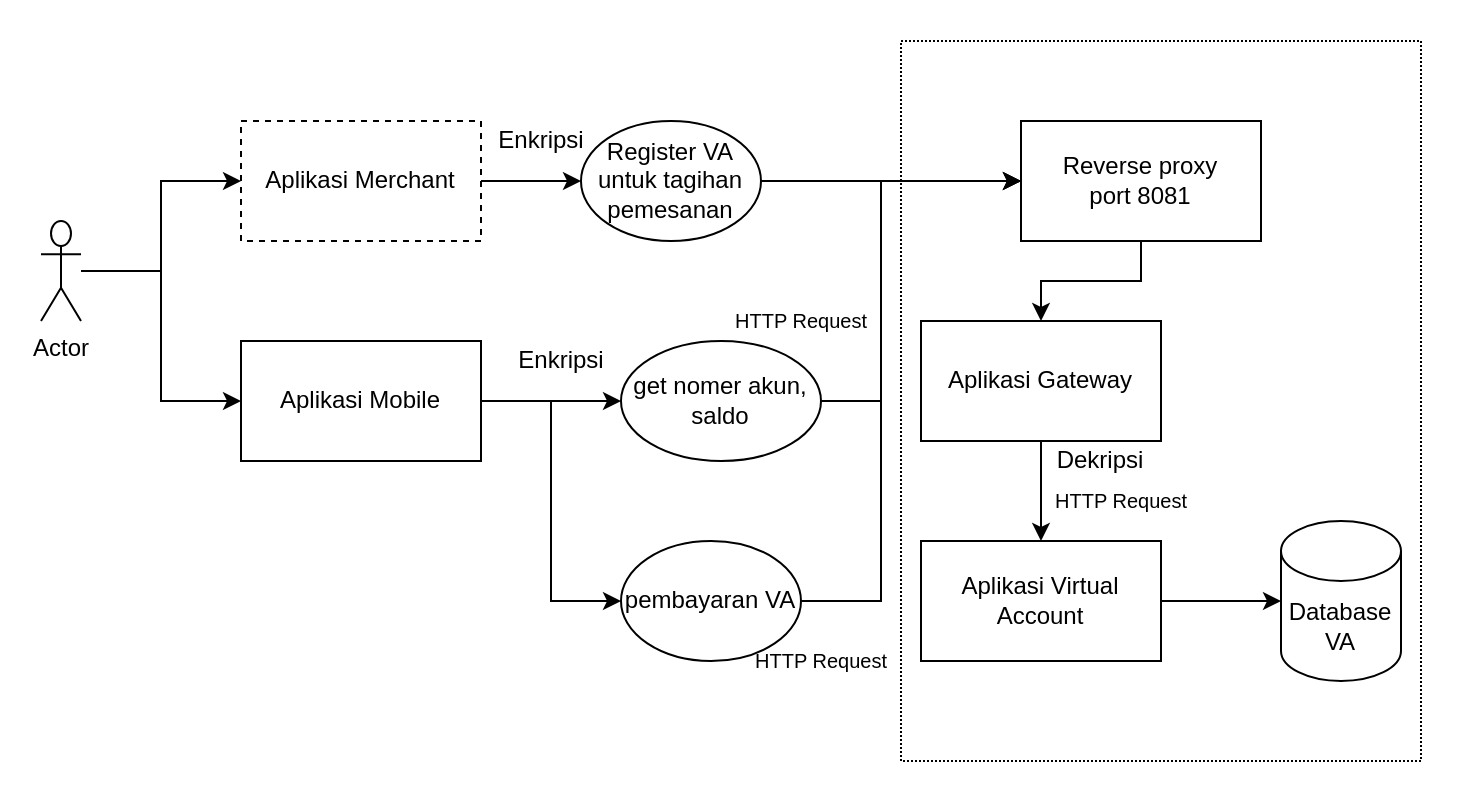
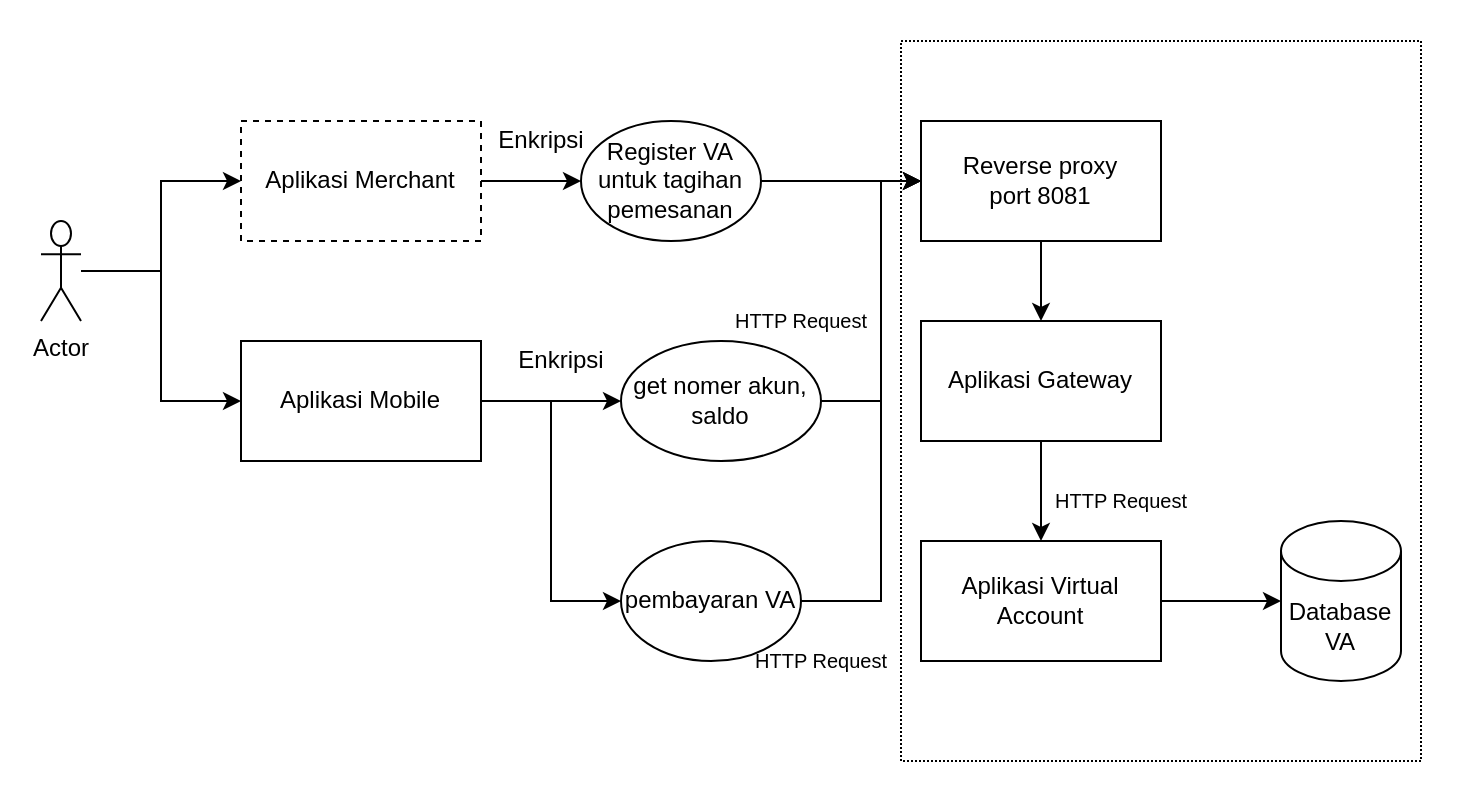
  <mxCell id="0" />
  <mxCell id="1" parent="0" />
  <mxCell id="2" value="" style="rounded=0;whiteSpace=wrap;html=1;dashed=1;dashPattern=1 1;" vertex="1" parent="1"><mxGeometry x="450" y="20" width="260" height="360" as="geometry" /></mxCell>
  <mxCell id="3" style="edgeStyle=orthogonalEdgeStyle;rounded=0;orthogonalLoop=1;jettySize=auto;html=1;entryX=0;entryY=0.5;entryDx=0;entryDy=0;" edge="1" parent="1" source="5" target="6"><mxGeometry relative="1" as="geometry" /></mxCell>
  <mxCell id="4" style="edgeStyle=orthogonalEdgeStyle;rounded=0;orthogonalLoop=1;jettySize=auto;html=1;entryX=0;entryY=0.5;entryDx=0;entryDy=0;" edge="1" parent="1" source="5" target="9"><mxGeometry relative="1" as="geometry" /></mxCell>
  <mxCell id="5" value="Actor" style="shape=umlActor;verticalLabelPosition=bottom;verticalAlign=top;html=1;outlineConnect=0;" vertex="1" parent="1"><mxGeometry x="20" y="110" width="20" height="50" as="geometry" /></mxCell>
  <mxCell id="6" value="Aplikasi Merchant" style="rounded=0;whiteSpace=wrap;html=1;dashed=1;" vertex="1" parent="1"><mxGeometry x="120" y="60" width="120" height="60" as="geometry" /></mxCell>
  <mxCell id="7" style="edgeStyle=orthogonalEdgeStyle;rounded=0;orthogonalLoop=1;jettySize=auto;html=1;entryX=0;entryY=0.5;entryDx=0;entryDy=0;" edge="1" parent="1" source="9" target="13"><mxGeometry relative="1" as="geometry" /></mxCell>
  <mxCell id="8" style="edgeStyle=orthogonalEdgeStyle;rounded=0;orthogonalLoop=1;jettySize=auto;html=1;entryX=0;entryY=0.5;entryDx=0;entryDy=0;" edge="1" parent="1" source="9" target="15"><mxGeometry relative="1" as="geometry" /></mxCell>
  <mxCell id="9" value="Aplikasi Mobile" style="rounded=0;whiteSpace=wrap;html=1;" vertex="1" parent="1"><mxGeometry x="120" y="170" width="120" height="60" as="geometry" /></mxCell>
  <mxCell id="10" style="edgeStyle=orthogonalEdgeStyle;rounded=0;orthogonalLoop=1;jettySize=auto;html=1;entryX=0;entryY=0.5;entryDx=0;entryDy=0;" edge="1" parent="1" source="11" target="17"><mxGeometry relative="1" as="geometry" /></mxCell>
  <mxCell id="11" value="&lt;span&gt;Register VA untuk tagihan pemesanan&lt;/span&gt;" style="ellipse;whiteSpace=wrap;html=1;" vertex="1" parent="1"><mxGeometry x="290" y="60" width="90" height="60" as="geometry" /></mxCell>
  <mxCell id="12" style="edgeStyle=orthogonalEdgeStyle;rounded=0;orthogonalLoop=1;jettySize=auto;html=1;entryX=0;entryY=0.5;entryDx=0;entryDy=0;" edge="1" parent="1" source="13" target="17"><mxGeometry relative="1" as="geometry"><Array as="points"><mxPoint x="440" y="200" /><mxPoint x="440" y="90" /></Array></mxGeometry></mxCell>
  <mxCell id="13" value="&lt;span&gt;get nomer akun, saldo&lt;/span&gt;" style="ellipse;whiteSpace=wrap;html=1;" vertex="1" parent="1"><mxGeometry x="310" y="170" width="100" height="60" as="geometry" /></mxCell>
  <mxCell id="14" style="edgeStyle=orthogonalEdgeStyle;rounded=0;orthogonalLoop=1;jettySize=auto;html=1;entryX=0;entryY=0.5;entryDx=0;entryDy=0;" edge="1" parent="1" source="15" target="17"><mxGeometry relative="1" as="geometry"><Array as="points"><mxPoint x="440" y="300" /><mxPoint x="440" y="90" /></Array></mxGeometry></mxCell>
  <mxCell id="15" value="pembayaran VA" style="ellipse;whiteSpace=wrap;html=1;" vertex="1" parent="1"><mxGeometry x="310" y="270" width="90" height="60" as="geometry" /></mxCell>
  <mxCell id="16" style="edgeStyle=orthogonalEdgeStyle;rounded=0;orthogonalLoop=1;jettySize=auto;html=1;entryX=0.5;entryY=0;entryDx=0;entryDy=0;" edge="1" parent="1" source="17" target="19"><mxGeometry relative="1" as="geometry" /></mxCell>
- <mxCell id="17" value="Reverse proxy&lt;br&gt;port 8081" style="rounded=0;whiteSpace=wrap;html=1;" vertex="1" parent="1"><mxGeometry x="510" y="60" width="120" height="60" as="geometry" /></mxCell>
+ <mxCell id="17" value="Reverse proxy&lt;br&gt;port 8081" style="rounded=0;whiteSpace=wrap;html=1;" vertex="1" parent="1"><mxGeometry x="460" y="60" width="120" height="60" as="geometry" /></mxCell>
  <mxCell id="18" style="edgeStyle=orthogonalEdgeStyle;rounded=0;orthogonalLoop=1;jettySize=auto;html=1;entryX=0.5;entryY=0;entryDx=0;entryDy=0;" edge="1" parent="1" source="19" target="21"><mxGeometry relative="1" as="geometry" /></mxCell>
  <mxCell id="19" value="Aplikasi Gateway" style="rounded=0;whiteSpace=wrap;html=1;" vertex="1" parent="1"><mxGeometry x="460" y="160" width="120" height="60" as="geometry" /></mxCell>
  <mxCell id="20" style="edgeStyle=orthogonalEdgeStyle;rounded=0;orthogonalLoop=1;jettySize=auto;html=1;" edge="1" parent="1" source="21" target="22"><mxGeometry relative="1" as="geometry" /></mxCell>
  <mxCell id="21" value="Aplikasi Virtual Account" style="rounded=0;whiteSpace=wrap;html=1;" vertex="1" parent="1"><mxGeometry x="460" y="270" width="120" height="60" as="geometry" /></mxCell>
  <mxCell id="22" value="Database VA" style="shape=cylinder3;whiteSpace=wrap;html=1;boundedLbl=1;backgroundOutline=1;size=15;" vertex="1" parent="1"><mxGeometry x="640" y="260" width="60" height="80" as="geometry" /></mxCell>
  <mxCell id="23" value="" style="endArrow=classic;html=1;exitX=1;exitY=0.5;exitDx=0;exitDy=0;entryX=0;entryY=0.5;entryDx=0;entryDy=0;" edge="1" parent="1" source="6" target="11"><mxGeometry width="50" height="50" relative="1" as="geometry"><mxPoint x="380" y="70" as="sourcePoint" /><mxPoint x="430" y="20" as="targetPoint" /></mxGeometry></mxCell>
  <mxCell id="24" value="Enkripsi" style="text;html=1;align=center;verticalAlign=middle;resizable=0;points=[];autosize=1;strokeColor=none;" vertex="1" parent="1"><mxGeometry x="240" y="60" width="60" height="20" as="geometry" /></mxCell>
  <mxCell id="25" value="Enkripsi" style="text;html=1;align=center;verticalAlign=middle;resizable=0;points=[];autosize=1;strokeColor=none;" vertex="1" parent="1"><mxGeometry x="250" y="170" width="60" height="20" as="geometry" /></mxCell>
- <mxCell id="26" value="Dekripsi" style="text;html=1;strokeColor=none;fillColor=none;align=center;verticalAlign=middle;whiteSpace=wrap;rounded=0;dashed=1;dashPattern=1 1;" vertex="1" parent="1"><mxGeometry x="530" y="220" width="40" height="20" as="geometry" /></mxCell>
  <mxCell id="27" value="&lt;font style=&quot;font-size: 10px&quot;&gt;HTTP Request&lt;/font&gt;" style="text;html=1;align=center;verticalAlign=middle;resizable=0;points=[];autosize=1;strokeColor=none;" vertex="1" parent="1"><mxGeometry x="520" y="240" width="80" height="20" as="geometry" /></mxCell>
  <mxCell id="28" value="&lt;font style=&quot;font-size: 10px&quot;&gt;HTTP Request&lt;/font&gt;" style="text;html=1;align=center;verticalAlign=middle;resizable=0;points=[];autosize=1;strokeColor=none;" vertex="1" parent="1"><mxGeometry x="370" y="320" width="80" height="20" as="geometry" /></mxCell>
  <mxCell id="29" value="&lt;font style=&quot;font-size: 10px&quot;&gt;HTTP Request&lt;/font&gt;" style="text;html=1;align=center;verticalAlign=middle;resizable=0;points=[];autosize=1;strokeColor=none;" vertex="1" parent="1"><mxGeometry x="360" y="150" width="80" height="20" as="geometry" /></mxCell>
